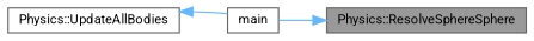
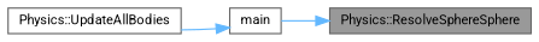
  digraph {
    fontname=Roboto
    rankdir=RL
    node [color=grey40 fillcolor=white fontname=Roboto fontsize=10 shape=box style=filled]
    edge [color=steelblue1 dir=back fontname=Roboto fontsize=10 labelfontname=Helvetica labelfontsize=10 style=solid]
    n1 [color=gray40 fillcolor=grey60 fontcolor=black height=0.2 label="Physics::ResolveSphereSphere" width=0.4]
    n2 [height=0.2 label=main width=0.4]
    n3 [height=0.2 label="Physics::UpdateAllBodies" width=0.4]
    n1 -> n2
-   n3 -> n2
+   n2 -> n3
  }
